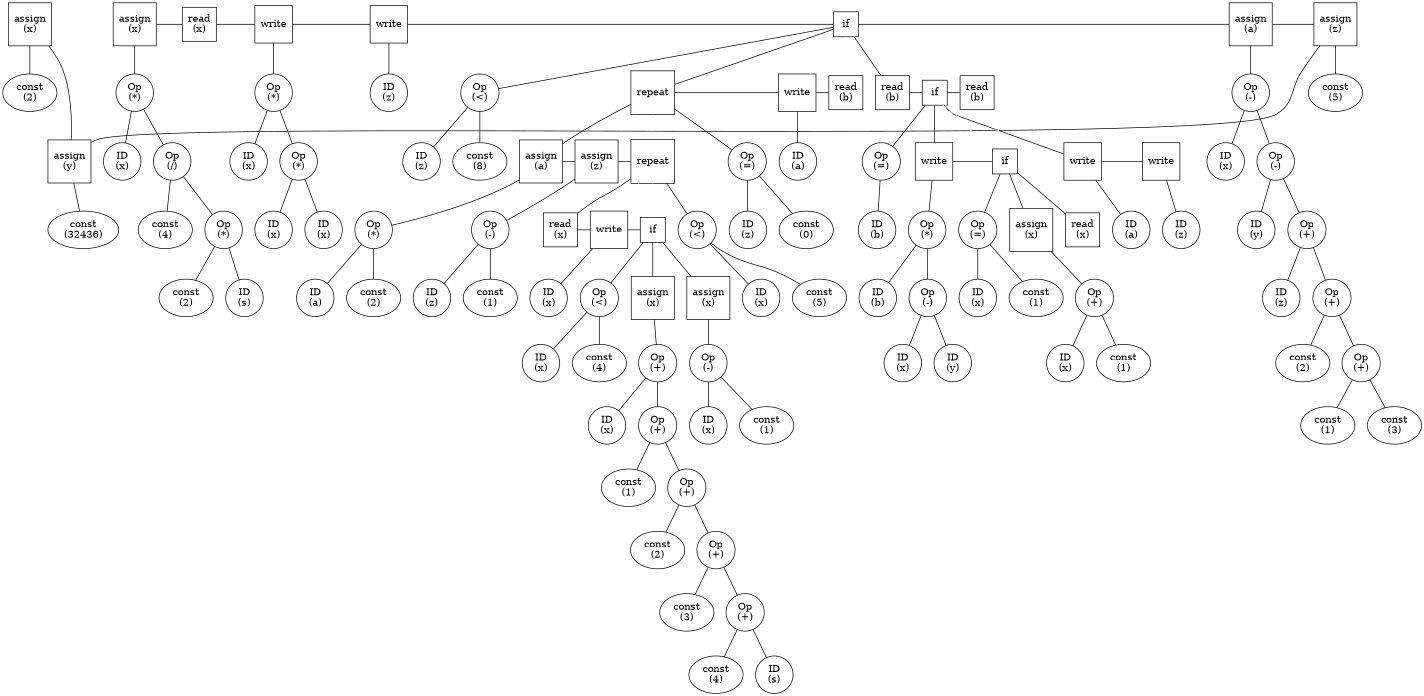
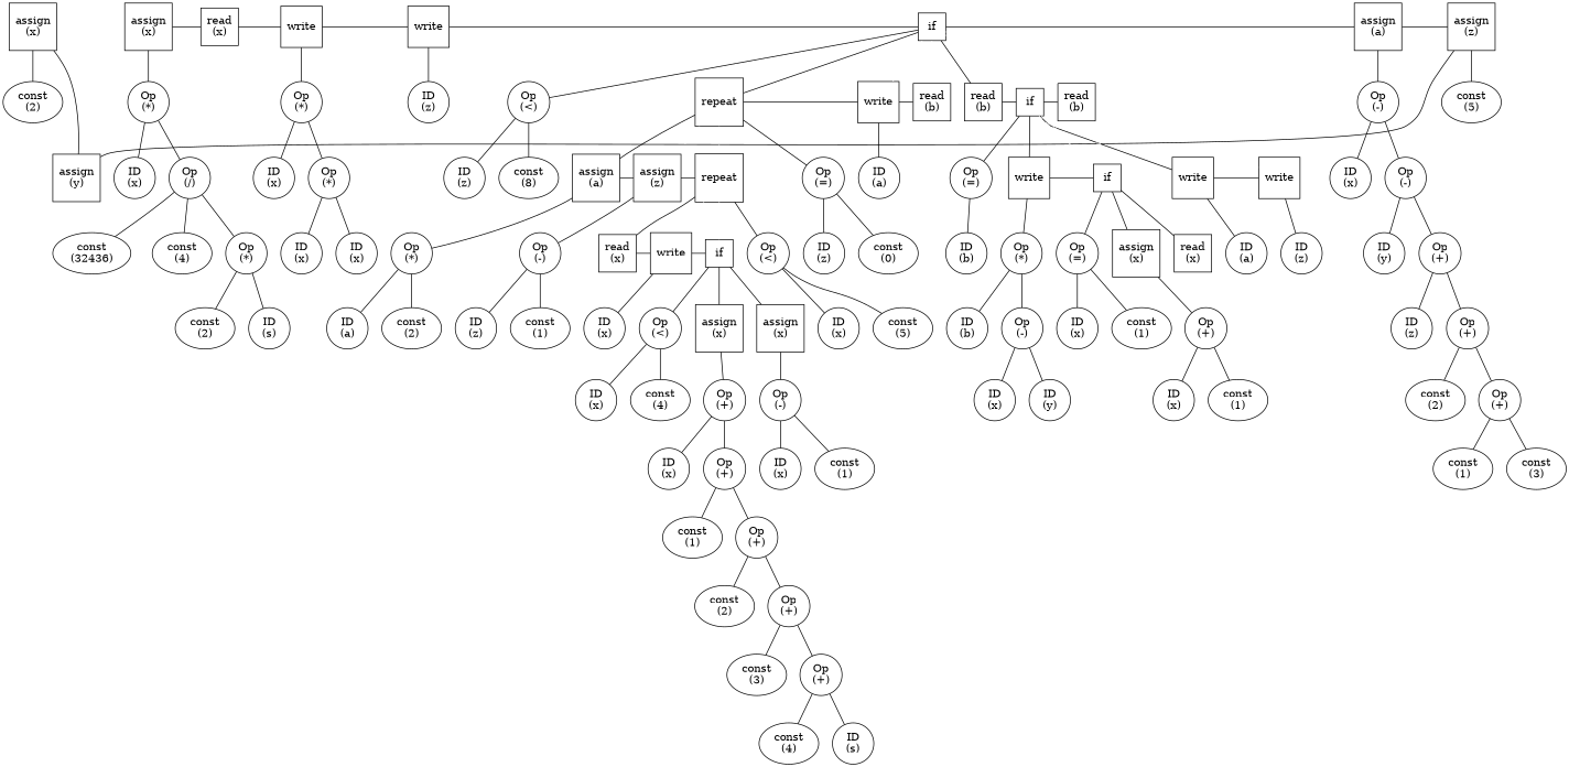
  graph {
    n1 [label="assign\n(x)" shape=square]
    n2 [label="const\n(2)"]
    n3 [label="assign\n(y)" shape=square]
    n4 [label="const\n(32436)"]
    n5 [label="assign\n(z)" shape=square]
    n6 [label="const\n(5)"]
    n7 [label="assign\n(a)" shape=square]
    n8 [label="Op\n(-)"]
    n9 [label=if shape=square]
    n10 [label="ID\n(x)"]
    n11 [label="Op\n(-)"]
    n12 [label="Op\n(<)"]
    n13 [label=repeat shape=square]
    n14 [label=write shape=square]
    n15 [label="read\n(b)" shape=square]
    n16 [label="read\n(b)" shape=square]
    n17 [label=if shape=square]
    n18 [label="read\n(b)" shape=square]
    n19 [label=write shape=square]
    n20 [label="ID\n(y)"]
    n21 [label="Op\n(+)"]
    n22 [label="ID\n(z)"]
    n23 [label="Op\n(+)"]
    n24 [label="const\n(2)"]
    n25 [label="Op\n(+)"]
    n26 [label="const\n(1)"]
    n27 [label="const\n(3)"]
    n28 [label="ID\n(z)"]
    n29 [label="const\n(8)"]
    n30 [label="assign\n(a)" shape=square]
    n31 [label="assign\n(z)" shape=square]
    n32 [label=repeat shape=square]
    n33 [label="Op\n(=)"]
    n34 [label="ID\n(a)"]
    n35 [label="Op\n(=)"]
    n36 [label=write shape=square]
    n37 [label=if shape=square]
    n38 [label=write shape=square]
    n39 [label=write shape=square]
    n40 [label="ID\n(z)"]
    n41 [label=write shape=square]
    n42 [label="Op\n(*)"]
    n43 [label="Op\n(-)"]
    n44 [label="read\n(x)" shape=square]
    n45 [label=write shape=square]
    n46 [label=if shape=square]
    n47 [label="Op\n(<)"]
    n48 [label="ID\n(z)"]
    n49 [label="const\n(0)"]
    n50 [label="ID\n(a)"]
    n51 [label="const\n(2)"]
    n52 [label="ID\n(z)"]
    n53 [label="const\n(1)"]
    n54 [label="ID\n(x)"]
    n55 [label="Op\n(<)"]
    n56 [label="assign\n(x)" shape=square]
    n57 [label="assign\n(x)" shape=square]
    n58 [label="ID\n(x)"]
    n59 [label="const\n(5)"]
    n60 [label="ID\n(x)"]
    n61 [label="const\n(4)"]
    n62 [label="Op\n(+)"]
    n63 [label="Op\n(-)"]
    n64 [label="ID\n(x)"]
    n65 [label="Op\n(+)"]
    n66 [label="const\n(1)"]
    n67 [label="Op\n(+)"]
    n68 [label="const\n(2)"]
    n69 [label="Op\n(+)"]
    n70 [label="const\n(3)"]
    n71 [label="Op\n(+)"]
    n72 [label="const\n(4)"]
    n73 [label="ID\n(s)"]
    n74 [label="ID\n(x)"]
    n75 [label="const\n(1)"]
    n76 [label="ID\n(b)"]
    n77 [label="Op\n(*)"]
    n78 [label="Op\n(=)"]
    n79 [label="assign\n(x)" shape=square]
    n80 [label="read\n(x)" shape=square]
    n81 [label="ID\n(a)"]
    n82 [label="ID\n(z)"]
    n83 [label="ID\n(b)"]
    n84 [label="Op\n(-)"]
    n85 [label="ID\n(x)"]
    n86 [label="ID\n(y)"]
    n87 [label="ID\n(x)"]
    n88 [label="const\n(1)"]
    n89 [label="Op\n(+)"]
    n90 [label="ID\n(x)"]
    n91 [label="const\n(1)"]
    n92 [label="Op\n(*)"]
    n93 [label="read\n(x)" shape=square]
    n94 [label="ID\n(x)"]
    n95 [label="Op\n(*)"]
    n96 [label="assign\n(x)" shape=square]
    n97 [label="ID\n(x)"]
    n98 [label="ID\n(x)"]
    n99 [label="Op\n(*)"]
    n100 [label="ID\n(x)"]
    n101 [label="Op\n(/)"]
    n102 [label="const\n(4)"]
    n103 [label="Op\n(*)"]
    n104 [label="const\n(2)"]
    n105 [label="ID\n(s)"]
    n1 -- n2
    n1 -- n3 [constraint=false]
-   n3 -- n4
+   n101 -- n4
    n3 -- n5 [constraint=false]
    n5 -- n6
    n5 -- n7 [constraint=false]
    n7 -- n8
    n7 -- n9 [constraint=false]
    n8 -- n10
    n8 -- n11
    n9 -- n12
    n9 -- n13
    n9 -- n14 [color=white style=dashed]
    n9 -- n15 [color=white style=dashed]
    n9 -- n16
    n9 -- n17 [color=white style=dashed]
    n9 -- n18 [color=white style=dashed]
    n9 -- n19 [constraint=false]
    n11 -- n20
    n11 -- n21
    n12 -- n28
    n12 -- n29
    n13 -- n14 [constraint=false]
    n13 -- n30
    n13 -- n31 [color=white style=dashed]
    n13 -- n32 [color=white style=dashed]
    n13 -- n33
    n14 -- n15 [constraint=false]
    n14 -- n34
    n16 -- n17 [constraint=false]
    n17 -- n18 [constraint=false]
    n17 -- n35
    n17 -- n36
    n17 -- n37 [color=white style=dashed]
    n17 -- n38
    n17 -- n39 [color=white style=dashed]
    n19 -- n40
    n19 -- n41 [constraint=false]
    n21 -- n22
    n21 -- n23
    n23 -- n24
    n23 -- n25
    n25 -- n26
    n25 -- n27
    n30 -- n31 [constraint=false]
    n30 -- n42
    n31 -- n32 [constraint=false]
    n31 -- n43
    n32 -- n44
    n32 -- n45 [color=white style=dashed]
    n32 -- n46 [color=white style=dashed]
    n32 -- n47
    n33 -- n48
    n33 -- n49
    n35 -- n76
    n36 -- n37 [constraint=false]
    n36 -- n77
    n37 -- n78
    n37 -- n79
    n37 -- n80
    n38 -- n39 [constraint=false]
    n38 -- n81
    n39 -- n82
    n41 -- n92
    n41 -- n93 [constraint=false]
    n42 -- n50
    n42 -- n51
    n43 -- n52
    n43 -- n53
    n44 -- n45 [constraint=false]
    n45 -- n46 [constraint=false]
    n45 -- n54
    n46 -- n55
    n46 -- n56
    n46 -- n57
    n47 -- n58
    n47 -- n59
    n55 -- n60
    n55 -- n61
    n56 -- n62
    n57 -- n63
    n62 -- n64
    n62 -- n65
    n63 -- n74
    n63 -- n75
    n65 -- n66
    n65 -- n67
    n67 -- n68
    n67 -- n69
    n69 -- n70
    n69 -- n71
    n71 -- n72
    n71 -- n73
    n77 -- n83
    n77 -- n84
    n78 -- n87
    n78 -- n88
    n79 -- n89
    n84 -- n85
    n84 -- n86
    n89 -- n90
    n89 -- n91
    n92 -- n94
    n92 -- n95
    n93 -- n96 [constraint=false]
    n95 -- n97
    n95 -- n98
    n96 -- n99
    n99 -- n100
    n99 -- n101
    n101 -- n102
    n101 -- n103
    n103 -- n104
    n103 -- n105
  }
